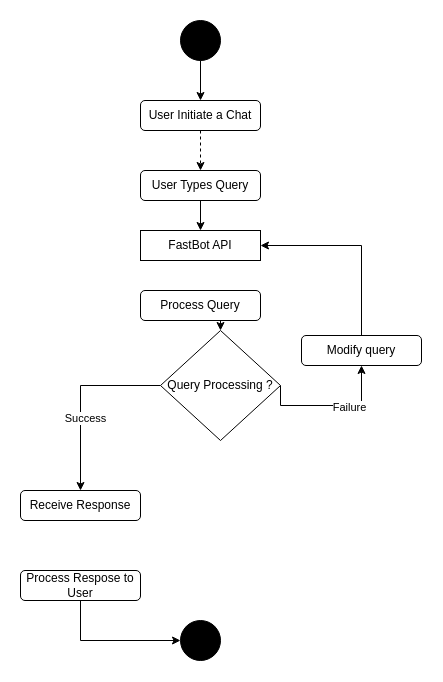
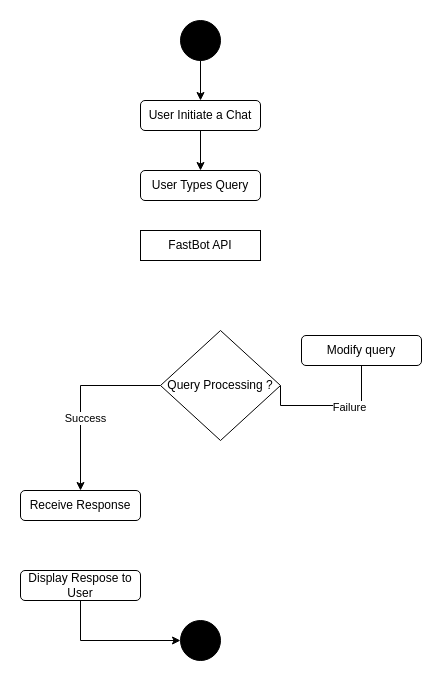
  <mxCell id="0" />
  <mxCell id="1" parent="0" />
  <mxCell id="2" style="edgeStyle=orthogonalEdgeStyle;rounded=0;orthogonalLoop=1;jettySize=auto;html=1;exitX=0.5;exitY=1;exitDx=0;exitDy=0;entryX=0.5;entryY=0;entryDx=0;entryDy=0;" parent="1" source="3" target="5" edge="1"><mxGeometry relative="1" as="geometry" /></mxCell>
  <mxCell id="3" value="" style="ellipse;whiteSpace=wrap;html=1;aspect=fixed;fillColor=#000000;" parent="1" vertex="1"><mxGeometry x="180" y="20" width="40" height="40" as="geometry" /></mxCell>
- <mxCell id="4" style="edgeStyle=orthogonalEdgeStyle;rounded=0;orthogonalLoop=1;jettySize=auto;html=1;exitX=0.5;exitY=1;exitDx=0;exitDy=0;entryX=0.5;entryY=0;entryDx=0;entryDy=0;dashed=1;" parent="1" source="5" target="7" edge="1"><mxGeometry relative="1" as="geometry" /></mxCell>
+ <mxCell id="4" style="edgeStyle=orthogonalEdgeStyle;rounded=0;orthogonalLoop=1;jettySize=auto;html=1;exitX=0.5;exitY=1;exitDx=0;exitDy=0;entryX=0.5;entryY=0;entryDx=0;entryDy=0;" parent="1" source="5" target="7" edge="1"><mxGeometry relative="1" as="geometry" /></mxCell>
  <mxCell id="5" value="User Initiate a Chat" style="rounded=1;whiteSpace=wrap;html=1;" parent="1" vertex="1"><mxGeometry x="140" y="100" width="120" height="30" as="geometry" /></mxCell>
- <mxCell id="6" style="edgeStyle=orthogonalEdgeStyle;rounded=0;orthogonalLoop=1;jettySize=auto;html=1;exitX=0.5;exitY=1;exitDx=0;exitDy=0;entryX=0.5;entryY=0;entryDx=0;entryDy=0;" parent="1" source="7" target="8" edge="1"><mxGeometry relative="1" as="geometry" /></mxCell>
  <mxCell id="7" value="User Types Query" style="rounded=1;whiteSpace=wrap;html=1;" parent="1" vertex="1"><mxGeometry x="140" y="170" width="120" height="30" as="geometry" /></mxCell>
  <mxCell id="8" value="FastBot API" style="whiteSpace=wrap;html=1;rounded=0;" parent="1" vertex="1"><mxGeometry x="140" y="230" width="120" height="30" as="geometry" /></mxCell>
- <mxCell id="9" style="edgeStyle=orthogonalEdgeStyle;rounded=0;orthogonalLoop=1;jettySize=auto;html=1;exitX=0.5;exitY=1;exitDx=0;exitDy=0;entryX=0.5;entryY=0;entryDx=0;entryDy=0;" parent="1" source="10" target="15" edge="1"><mxGeometry relative="1" as="geometry" /></mxCell>
- <mxCell id="10" value="Process Query" style="rounded=1;whiteSpace=wrap;html=1;" parent="1" vertex="1"><mxGeometry x="140" y="290" width="120" height="30" as="geometry" /></mxCell>
  <mxCell id="11" style="edgeStyle=orthogonalEdgeStyle;rounded=0;orthogonalLoop=1;jettySize=auto;html=1;exitX=0;exitY=0.5;exitDx=0;exitDy=0;entryX=0.5;entryY=0;entryDx=0;entryDy=0;" parent="1" source="15" target="16" edge="1"><mxGeometry relative="1" as="geometry" /></mxCell>
  <mxCell id="12" value="Success" style="edgeLabel;html=1;align=center;verticalAlign=middle;resizable=0;points=[];" parent="11" vertex="1" connectable="0"><mxGeometry x="0.214" y="4" relative="1" as="geometry"><mxPoint as="offset" /></mxGeometry></mxCell>
- <mxCell id="13" style="edgeStyle=orthogonalEdgeStyle;rounded=0;orthogonalLoop=1;jettySize=auto;html=1;exitX=1;exitY=0.5;exitDx=0;exitDy=0;entryX=0.5;entryY=1;entryDx=0;entryDy=0;" parent="1" source="15" target="18" edge="1"><mxGeometry relative="1" as="geometry"><Array as="points"><mxPoint x="361" y="405" /></Array></mxGeometry></mxCell>
+ <mxCell id="13" style="edgeStyle=orthogonalEdgeStyle;rounded=0;orthogonalLoop=1;jettySize=auto;html=1;exitX=1;exitY=0.5;exitDx=0;exitDy=0;entryX=0.5;entryY=1;entryDx=0;entryDy=0;endArrow=none;" parent="1" source="15" target="18" edge="1"><mxGeometry relative="1" as="geometry"><Array as="points"><mxPoint x="361" y="405" /></Array></mxGeometry></mxCell>
  <mxCell id="14" value="Failure" style="edgeLabel;html=1;align=center;verticalAlign=middle;resizable=0;points=[];" parent="13" vertex="1" connectable="0"><mxGeometry x="0.255" y="-1" relative="1" as="geometry"><mxPoint as="offset" /></mxGeometry></mxCell>
  <mxCell id="15" value="Query Processing ?" style="rhombus;whiteSpace=wrap;html=1;" parent="1" vertex="1"><mxGeometry x="160" y="330" width="120" height="110" as="geometry" /></mxCell>
  <mxCell id="16" value="Receive Response" style="rounded=1;whiteSpace=wrap;html=1;" parent="1" vertex="1"><mxGeometry x="20" y="490" width="120" height="30" as="geometry" /></mxCell>
- <mxCell id="17" style="edgeStyle=orthogonalEdgeStyle;rounded=0;orthogonalLoop=1;jettySize=auto;html=1;exitX=0.5;exitY=0;exitDx=0;exitDy=0;entryX=1;entryY=0.5;entryDx=0;entryDy=0;" edge="1" parent="1" source="18" target="8"><mxGeometry relative="1" as="geometry" /></mxCell>
  <mxCell id="18" value="Modify query" style="rounded=1;whiteSpace=wrap;html=1;" parent="1" vertex="1"><mxGeometry x="301" y="335" width="120" height="30" as="geometry" /></mxCell>
  <mxCell id="19" style="edgeStyle=orthogonalEdgeStyle;rounded=0;orthogonalLoop=1;jettySize=auto;html=1;exitX=0.5;exitY=1;exitDx=0;exitDy=0;entryX=0;entryY=0.5;entryDx=0;entryDy=0;" parent="1" source="20" target="21" edge="1"><mxGeometry relative="1" as="geometry" /></mxCell>
- <mxCell id="20" value="Process Respose to User" style="rounded=1;whiteSpace=wrap;html=1;" parent="1" vertex="1"><mxGeometry x="20" y="570" width="120" height="30" as="geometry" /></mxCell>
+ <mxCell id="20" value="Display Respose to User" style="rounded=1;whiteSpace=wrap;html=1;" parent="1" vertex="1"><mxGeometry x="20" y="570" width="120" height="30" as="geometry" /></mxCell>
  <mxCell id="21" value="" style="ellipse;whiteSpace=wrap;html=1;aspect=fixed;fillColor=#000000;" parent="1" vertex="1"><mxGeometry x="180" y="620" width="40" height="40" as="geometry" /></mxCell>
